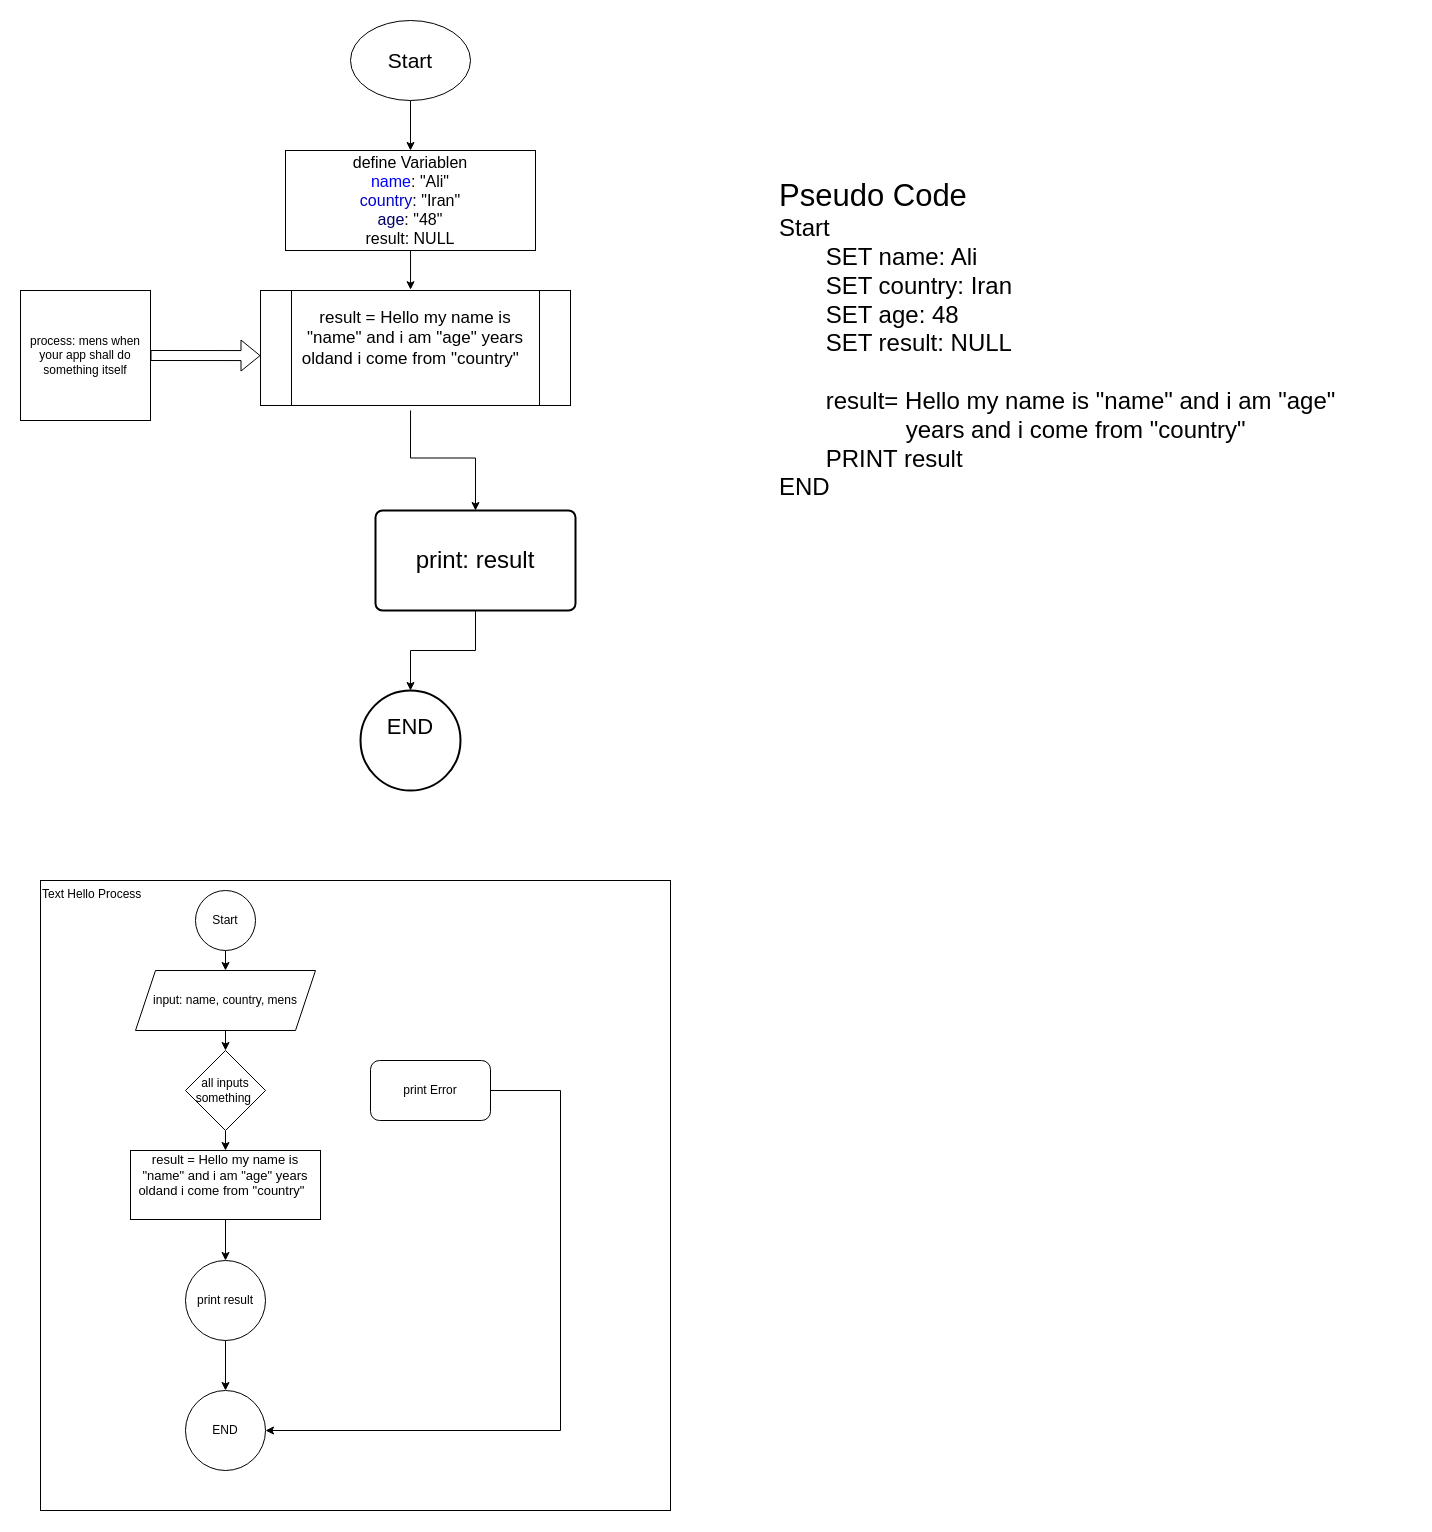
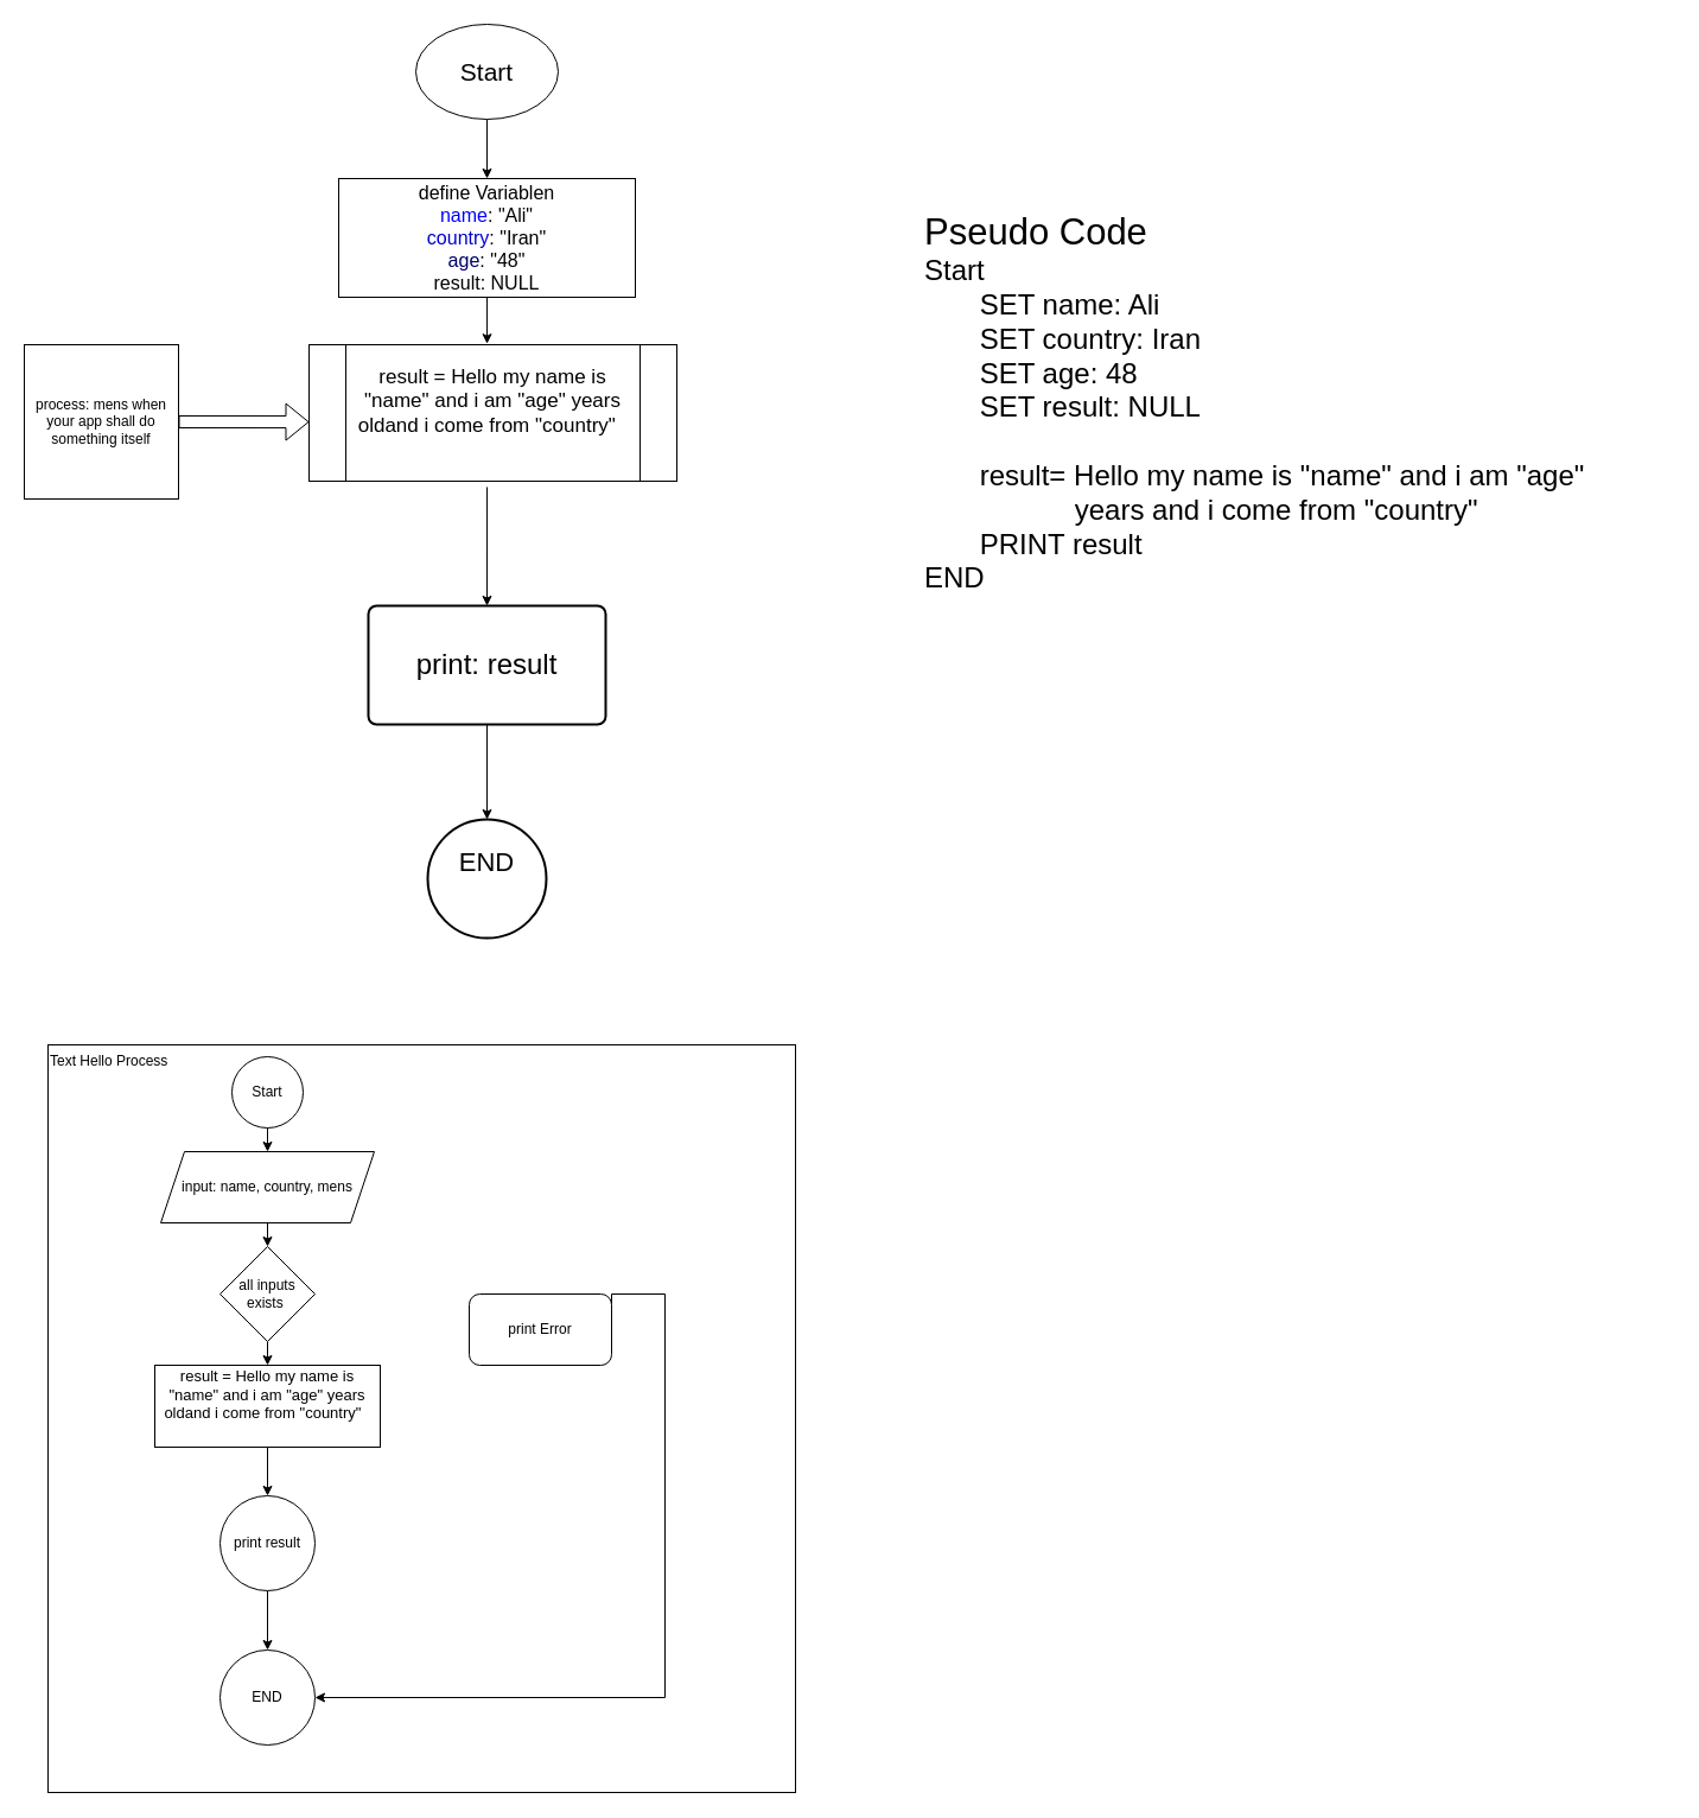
  <mxCell id="0" />
  <mxCell id="1" parent="0" />
  <mxCell id="2" style="edgeStyle=orthogonalEdgeStyle;rounded=0;orthogonalLoop=1;jettySize=auto;html=1;entryX=0.5;entryY=0;entryDx=0;entryDy=0;" parent="1" source="3" target="10" edge="1"><mxGeometry relative="1" as="geometry" /></mxCell>
  <mxCell id="3" value="&lt;font style=&quot;font-size: 21px;&quot;&gt;Start&lt;/font&gt;" style="ellipse;whiteSpace=wrap;html=1;" parent="1" vertex="1"><mxGeometry x="350" y="20" width="120" height="80" as="geometry" /></mxCell>
  <mxCell id="4" value="process: mens when your app shall do something itself" style="whiteSpace=wrap;html=1;aspect=fixed;" parent="1" vertex="1"><mxGeometry x="20" y="290" width="130" height="130" as="geometry" /></mxCell>
  <mxCell id="5" value="" style="shape=flexArrow;endArrow=classic;html=1;rounded=0;exitX=1;exitY=0.5;exitDx=0;exitDy=0;" parent="1" edge="1" source="4"><mxGeometry width="50" height="50" relative="1" as="geometry"><mxPoint x="155" y="354.58" as="sourcePoint" /><mxPoint x="260" y="355.08" as="targetPoint" /></mxGeometry></mxCell>
  <mxCell id="6" style="edgeStyle=orthogonalEdgeStyle;rounded=0;orthogonalLoop=1;jettySize=auto;html=1;entryX=0.5;entryY=0;entryDx=0;entryDy=0;exitX=0.484;exitY=1.043;exitDx=0;exitDy=0;exitPerimeter=0;" parent="1" source="11" target="7" edge="1"><mxGeometry relative="1" as="geometry"><mxPoint x="410" y="460" as="sourcePoint" /></mxGeometry></mxCell>
- <mxCell id="7" value="&lt;div&gt;print: result&lt;/div&gt;" style="rounded=1;whiteSpace=wrap;html=1;absoluteArcSize=1;arcSize=14;strokeWidth=2;fontSize=24;" parent="1" vertex="1"><mxGeometry x="375" y="510" width="200" height="100" as="geometry" /></mxCell>
+ <mxCell id="7" value="&lt;div&gt;print: result&lt;/div&gt;" style="rounded=1;whiteSpace=wrap;html=1;absoluteArcSize=1;arcSize=14;strokeWidth=2;fontSize=24;" parent="1" vertex="1"><mxGeometry x="310" y="510" width="200" height="100" as="geometry" /></mxCell>
  <mxCell id="8" value="END&lt;div&gt;&lt;br&gt;&lt;/div&gt;" style="strokeWidth=2;html=1;shape=mxgraph.flowchart.start_2;whiteSpace=wrap;fontSize=22;" parent="1" vertex="1"><mxGeometry x="360" y="690" width="100" height="100" as="geometry" /></mxCell>
  <mxCell id="9" style="edgeStyle=orthogonalEdgeStyle;rounded=0;orthogonalLoop=1;jettySize=auto;html=1;entryX=0.5;entryY=0;entryDx=0;entryDy=0;entryPerimeter=0;" parent="1" source="7" target="8" edge="1"><mxGeometry relative="1" as="geometry" /></mxCell>
  <mxCell id="10" value="define Variablen&lt;div&gt;&lt;font style=&quot;color: rgb(0, 0, 255);&quot;&gt;name&lt;/font&gt;: &quot;Ali&quot;&lt;/div&gt;&lt;div&gt;&lt;font style=&quot;color: rgb(0, 0, 204);&quot;&gt;country&lt;/font&gt;: &quot;Iran&quot;&lt;/div&gt;&lt;div&gt;&lt;font style=&quot;color: light-dark(rgb(0, 0, 102), rgb(13, 7, 255));&quot;&gt;age&lt;/font&gt;: &quot;48&quot;&lt;/div&gt;&lt;div&gt;result: NULL&lt;/div&gt;" style="rounded=0;whiteSpace=wrap;html=1;fontSize=16;" parent="1" vertex="1"><mxGeometry x="285" y="150" width="250" height="100" as="geometry" /></mxCell>
  <mxCell id="11" value="&lt;font style=&quot;font-size: 17px;&quot;&gt;result = Hello my name is &quot;name&quot; and i am &quot;age&quot; years oldand i come from &quot;country&quot;&amp;nbsp;&amp;nbsp;&lt;/font&gt;&lt;div&gt;&lt;font style=&quot;font-size: 17px;&quot;&gt;&lt;br&gt;&lt;/font&gt;&lt;/div&gt;" style="shape=process;whiteSpace=wrap;html=1;backgroundOutline=1;" parent="1" vertex="1"><mxGeometry x="260" y="290" width="310" height="115" as="geometry" /></mxCell>
  <mxCell id="12" style="edgeStyle=orthogonalEdgeStyle;rounded=0;orthogonalLoop=1;jettySize=auto;html=1;entryX=0.484;entryY=-0.007;entryDx=0;entryDy=0;entryPerimeter=0;" parent="1" source="10" target="11" edge="1"><mxGeometry relative="1" as="geometry" /></mxCell>
  <mxCell id="13" value="Text Hello Process" style="whiteSpace=wrap;html=1;aspect=fixed;verticalAlign=top;align=left;movable=0;resizable=0;rotatable=0;deletable=0;editable=0;locked=1;connectable=0;" vertex="1" parent="1"><mxGeometry x="40" y="880" width="630" height="630" as="geometry" /></mxCell>
  <mxCell id="14" style="edgeStyle=orthogonalEdgeStyle;rounded=0;orthogonalLoop=1;jettySize=auto;html=1;" edge="1" parent="1" source="15"><mxGeometry relative="1" as="geometry"><mxPoint x="225" y="970" as="targetPoint" /></mxGeometry></mxCell>
  <mxCell id="15" value="Start" style="ellipse;whiteSpace=wrap;html=1;aspect=fixed;" vertex="1" parent="1"><mxGeometry x="195" y="890" width="60" height="60" as="geometry" /></mxCell>
  <mxCell id="16" style="edgeStyle=orthogonalEdgeStyle;rounded=0;orthogonalLoop=1;jettySize=auto;html=1;" edge="1" parent="1" source="17"><mxGeometry relative="1" as="geometry"><mxPoint x="225" y="1050" as="targetPoint" /></mxGeometry></mxCell>
  <mxCell id="17" value="input: name, country, mens" style="shape=parallelogram;perimeter=parallelogramPerimeter;whiteSpace=wrap;html=1;fixedSize=1;" vertex="1" parent="1"><mxGeometry x="135" y="970" width="180" height="60" as="geometry" /></mxCell>
  <mxCell id="18" style="edgeStyle=orthogonalEdgeStyle;rounded=0;orthogonalLoop=1;jettySize=auto;html=1;" edge="1" parent="1" source="19"><mxGeometry relative="1" as="geometry"><mxPoint x="225" y="1150" as="targetPoint" /></mxGeometry></mxCell>
- <mxCell id="19" value="all inputs something&amp;nbsp;" style="rhombus;whiteSpace=wrap;html=1;" vertex="1" parent="1"><mxGeometry x="185" y="1050" width="80" height="80" as="geometry" /></mxCell>
+ <mxCell id="19" value="all inputs exists&amp;nbsp;" style="rhombus;whiteSpace=wrap;html=1;" vertex="1" parent="1"><mxGeometry x="185" y="1050" width="80" height="80" as="geometry" /></mxCell>
  <mxCell id="20" value="" style="edgeStyle=orthogonalEdgeStyle;rounded=0;orthogonalLoop=1;jettySize=auto;html=1;" edge="1" parent="1" source="21" target="23"><mxGeometry relative="1" as="geometry" /></mxCell>
  <mxCell id="21" value="&lt;font style=&quot;font-size: 13px;&quot;&gt;result = Hello my name is &quot;name&quot; and i am &quot;age&quot; years oldand i come from &quot;country&quot;&amp;nbsp;&amp;nbsp;&lt;/font&gt;&lt;div&gt;&lt;font style=&quot;font-size: 17px;&quot;&gt;&lt;br&gt;&lt;/font&gt;&lt;/div&gt;" style="rounded=0;whiteSpace=wrap;html=1;verticalAlign=middle;" vertex="1" parent="1"><mxGeometry x="130" y="1150" width="190" height="69" as="geometry" /></mxCell>
  <mxCell id="22" value="" style="edgeStyle=orthogonalEdgeStyle;rounded=0;orthogonalLoop=1;jettySize=auto;html=1;" edge="1" parent="1" source="23" target="24"><mxGeometry relative="1" as="geometry" /></mxCell>
  <mxCell id="23" value="print result" style="ellipse;whiteSpace=wrap;html=1;aspect=fixed;" vertex="1" parent="1"><mxGeometry x="185" y="1260" width="80" height="80" as="geometry" /></mxCell>
  <mxCell id="24" value="END" style="ellipse;whiteSpace=wrap;html=1;aspect=fixed;" vertex="1" parent="1"><mxGeometry x="185" y="1390" width="80" height="80" as="geometry" /></mxCell>
  <mxCell id="25" style="edgeStyle=orthogonalEdgeStyle;rounded=0;orthogonalLoop=1;jettySize=auto;html=1;entryX=1;entryY=0.5;entryDx=0;entryDy=0;exitX=1;exitY=0.5;exitDx=0;exitDy=0;" edge="1" parent="1" source="26" target="24"><mxGeometry relative="1" as="geometry"><mxPoint x="590" y="1410" as="targetPoint" /><Array as="points"><mxPoint x="560" y="1090" /><mxPoint x="560" y="1430" /></Array></mxGeometry></mxCell>
- <mxCell id="26" value="print Error" style="rounded=1;whiteSpace=wrap;html=1;" vertex="1" parent="1"><mxGeometry x="370" y="1060" width="120" height="60" as="geometry" /></mxCell>
+ <mxCell id="26" value="print Error" style="rounded=1;whiteSpace=wrap;html=1;" vertex="1" parent="1"><mxGeometry x="395" y="1090" width="120" height="60" as="geometry" /></mxCell>
  <mxCell id="27" value="&lt;font style=&quot;font-size: 31px;&quot;&gt;Pseudo Code&lt;/font&gt;&lt;div&gt;Start&lt;/div&gt;&lt;div&gt;&amp;nbsp; &amp;nbsp; &amp;nbsp; &amp;nbsp;SET name: Ali&lt;/div&gt;&lt;div&gt;&amp;nbsp; &amp;nbsp; &amp;nbsp; &amp;nbsp;SET country: Iran&amp;nbsp;&lt;/div&gt;&lt;div&gt;&amp;nbsp; &amp;nbsp; &amp;nbsp; &amp;nbsp;SET age: 48&lt;/div&gt;&lt;div&gt;&amp;nbsp; &amp;nbsp; &amp;nbsp; &amp;nbsp;SET result: NULL&lt;/div&gt;&lt;div&gt;&lt;br&gt;&lt;/div&gt;&lt;div&gt;&amp;nbsp; &amp;nbsp; &amp;nbsp; &amp;nbsp;result= Hello my name is &quot;name&quot; and i am &quot;age&quot;&lt;/div&gt;&lt;div&gt;&amp;nbsp; &amp;nbsp; &amp;nbsp; &amp;nbsp; &amp;nbsp; &amp;nbsp; &amp;nbsp; &amp;nbsp; &amp;nbsp; &amp;nbsp;years and i come from &quot;country&quot;&lt;/div&gt;&lt;div&gt;&amp;nbsp; &amp;nbsp; &amp;nbsp; &amp;nbsp;PRINT result&lt;/div&gt;&lt;div&gt;END&lt;/div&gt;" style="text;html=1;align=left;verticalAlign=top;whiteSpace=wrap;rounded=0;fontSize=24;" vertex="1" parent="1"><mxGeometry x="777" y="170" width="633" height="370" as="geometry" /></mxCell>
